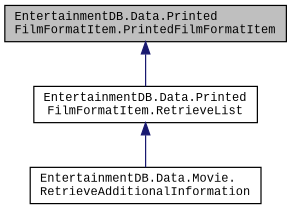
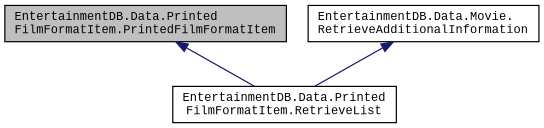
  digraph {
    rankdir=TB
    fontname="Liberation Mono"
    node [color=black fillcolor=white fontname="Liberation Mono" fontsize=10 shape=record style=filled]
    edge [color=midnightblue dir=back fontname="Liberation Mono" fontsize=10 labelfontname=Helvetica labelfontsize=10 style=solid]
    n1 [fillcolor=grey75 fontcolor=black height=0.2 label="EntertainmentDB.Data.Printed\lFilmFormatItem.PrintedFilmFormatItem" width=0.4]
    n2 [height=0.2 label="EntertainmentDB.Data.Printed\lFilmFormatItem.RetrieveList" width=0.4]
    n3 [height=0.2 label="EntertainmentDB.Data.Movie.\lRetrieveAdditionalInformation" width=0.4]
    n1 -> n2
-   n2 -> n3
+   n3 -> n2
  }
